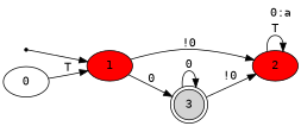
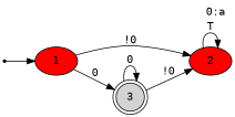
  digraph {
    label="0:a\n"
    labeljust=r
    labelloc=t
    rankdir=LR
    fontname="DejaVu Sans Mono"
    node [fontname="DejaVu Sans Mono" style=filled]
    edge [fontname="DejaVu Sans Mono"]
    init [shape=point style=""]
    1 [fillcolor=red]
-   0 [style=""]
    2 [fillcolor=red]
    3 [fillcolor=lightgrey shape=doublecircle]
    init -> 1
    1 -> 2 [label="!0"]
    1 -> 3 [label=0]
-   0 -> 1 [label=T]
    2 -> 2 [label=T]
    3 -> 2 [label="!0"]
    3 -> 3 [label=0]
  }
